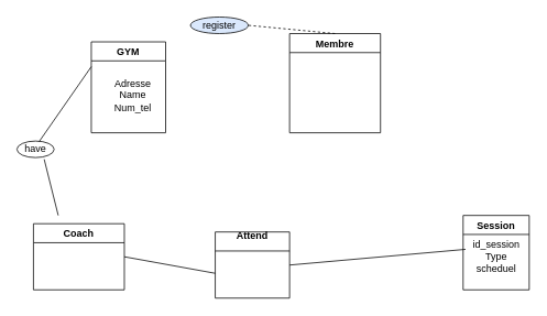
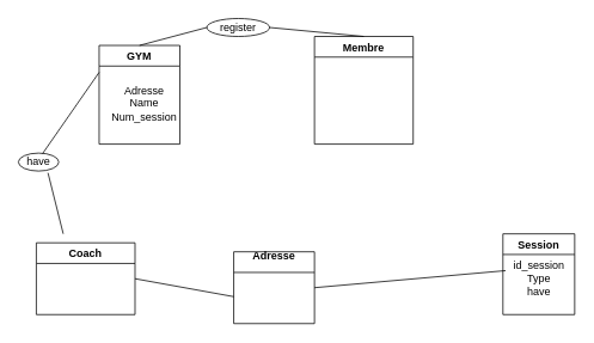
  <mxCell id="0" />
  <mxCell id="1" parent="0" />
  <mxCell id="2" value="have" style="ellipse;whiteSpace=wrap;html=1;" vertex="1" parent="1"><mxGeometry x="20" y="170" width="45" height="20" as="geometry" /></mxCell>
  <mxCell id="3" value="GYM" style="swimlane;" vertex="1" parent="1"><mxGeometry x="110" y="50" width="90" height="110" as="geometry" /></mxCell>
- <mxCell id="4" value="Adresse&lt;br&gt;Name&lt;br&gt;Num_tel" style="text;html=1;align=center;verticalAlign=middle;resizable=0;points=[];autosize=1;strokeColor=none;fillColor=none;" vertex="1" parent="3"><mxGeometry x="20" y="40" width="60" height="50" as="geometry" /></mxCell>
+ <mxCell id="4" value="Adresse&lt;br&gt;Name&lt;br&gt;Num_session" style="text;html=1;align=center;verticalAlign=middle;resizable=0;points=[];autosize=1;strokeColor=none;fillColor=none;" vertex="1" parent="3"><mxGeometry x="20" y="40" width="60" height="50" as="geometry" /></mxCell>
  <mxCell id="5" value="" style="endArrow=none;html=1;exitX=0.6;exitY=0.025;exitDx=0;exitDy=0;exitPerimeter=0;" edge="1" parent="1" source="2"><mxGeometry width="50" height="50" relative="1" as="geometry"><mxPoint x="70" y="160" as="sourcePoint" /><mxPoint x="110" y="80" as="targetPoint" /></mxGeometry></mxCell>
  <mxCell id="6" value="Membre" style="swimlane;" vertex="1" parent="1"><mxGeometry x="350" y="40" width="110" height="120" as="geometry" /></mxCell>
- <mxCell id="7" value="register" style="ellipse;whiteSpace=wrap;html=1;fillColor=#dae8fc;" vertex="1" parent="1"><mxGeometry x="230" y="20" width="70" height="20" as="geometry" /></mxCell>
- <mxCell id="8" value="Attend&#10;" style="swimlane;" vertex="1" parent="1"><mxGeometry x="260" y="280" width="90" height="80" as="geometry" /></mxCell>
+ <mxCell id="7" value="register" style="ellipse;whiteSpace=wrap;html=1;" vertex="1" parent="1"><mxGeometry x="230" y="20" width="70" height="20" as="geometry" /></mxCell>
+ <mxCell id="8" value="Adresse&#10;" style="swimlane;" vertex="1" parent="1"><mxGeometry x="260" y="280" width="90" height="80" as="geometry" /></mxCell>
  <mxCell id="9" value="Session" style="swimlane;" vertex="1" parent="1"><mxGeometry x="560" y="260" width="80" height="90" as="geometry" /></mxCell>
- <mxCell id="10" value="id_session&lt;br&gt;Type&lt;br&gt;scheduel" style="text;html=1;align=center;verticalAlign=middle;resizable=0;points=[];autosize=1;strokeColor=none;fillColor=none;" vertex="1" parent="1"><mxGeometry x="565" y="285" width="70" height="50" as="geometry" /></mxCell>
+ <mxCell id="10" value="id_session&lt;br&gt;Type&lt;br&gt;have" style="text;html=1;align=center;verticalAlign=middle;resizable=0;points=[];autosize=1;strokeColor=none;fillColor=none;" vertex="1" parent="1"><mxGeometry x="565" y="285" width="70" height="50" as="geometry" /></mxCell>
  <mxCell id="11" value="Coach" style="swimlane;" vertex="1" parent="1"><mxGeometry x="40" y="270" width="110" height="80" as="geometry" /></mxCell>
  <mxCell id="12" value="" style="endArrow=none;html=1;entryX=0.733;entryY=1.1;entryDx=0;entryDy=0;entryPerimeter=0;" edge="1" parent="1" target="2"><mxGeometry width="50" height="50" relative="1" as="geometry"><mxPoint x="70" y="260" as="sourcePoint" /><mxPoint x="380" y="130" as="targetPoint" /></mxGeometry></mxCell>
  <mxCell id="13" value="" style="endArrow=none;html=1;entryX=1;entryY=0.5;entryDx=0;entryDy=0;" edge="1" parent="1" target="11"><mxGeometry width="50" height="50" relative="1" as="geometry"><mxPoint x="260" y="330" as="sourcePoint" /><mxPoint x="380" y="130" as="targetPoint" /></mxGeometry></mxCell>
  <mxCell id="14" value="" style="endArrow=none;html=1;entryX=-0.029;entryY=0.32;entryDx=0;entryDy=0;entryPerimeter=0;exitX=1;exitY=0.5;exitDx=0;exitDy=0;" edge="1" parent="1" source="8" target="10"><mxGeometry width="50" height="50" relative="1" as="geometry"><mxPoint x="330" y="180" as="sourcePoint" /><mxPoint x="380" y="130" as="targetPoint" /></mxGeometry></mxCell>
- <mxCell id="16" value="" style="endArrow=none;html=1;entryX=1;entryY=0.5;entryDx=0;entryDy=0;exitX=0.5;exitY=0;exitDx=0;exitDy=0;dashed=1;" edge="1" parent="1" source="6" target="7"><mxGeometry width="50" height="50" relative="1" as="geometry"><mxPoint x="330" y="180" as="sourcePoint" /><mxPoint x="380" y="130" as="targetPoint" /></mxGeometry></mxCell>
+ <mxCell id="15" value="" style="endArrow=none;html=1;entryX=0;entryY=0.5;entryDx=0;entryDy=0;exitX=0.5;exitY=0;exitDx=0;exitDy=0;" edge="1" parent="1" source="3" target="7"><mxGeometry width="50" height="50" relative="1" as="geometry"><mxPoint x="330" y="180" as="sourcePoint" /><mxPoint x="380" y="130" as="targetPoint" /></mxGeometry></mxCell>
+ <mxCell id="16" value="" style="endArrow=none;html=1;entryX=1;entryY=0.5;entryDx=0;entryDy=0;exitX=0.5;exitY=0;exitDx=0;exitDy=0;" edge="1" parent="1" source="6" target="7"><mxGeometry width="50" height="50" relative="1" as="geometry"><mxPoint x="330" y="180" as="sourcePoint" /><mxPoint x="380" y="130" as="targetPoint" /></mxGeometry></mxCell>
